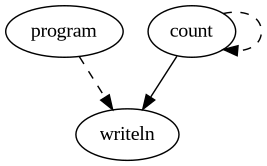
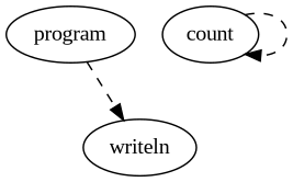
  digraph {
    fontname="Liberation Serif"
    node [fontname="Liberation Serif"]
    edge [fontname="Liberation Serif" style=dashed]
    program
    writeln
    count
    program -> writeln
-   count -> writeln [style=""]
    count -> count
  }
